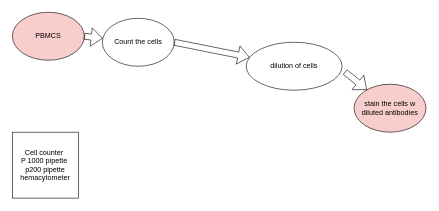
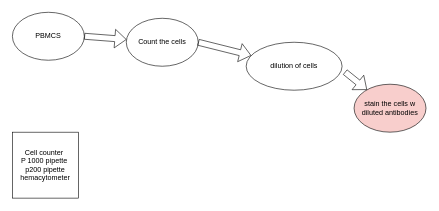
  <mxCell id="0" />
  <mxCell id="1" parent="0" />
- <mxCell id="2" value="PBMCS" style="ellipse;whiteSpace=wrap;html=1;fillColor=#f8cecc;" vertex="1" parent="1"><mxGeometry x="20" y="20" width="120" height="80" as="geometry" /></mxCell>
+ <mxCell id="2" value="PBMCS" style="ellipse;whiteSpace=wrap;html=1;" vertex="1" parent="1"><mxGeometry x="20" y="20" width="120" height="80" as="geometry" /></mxCell>
  <mxCell id="3" value="" style="shape=flexArrow;endArrow=classic;html=1;rounded=0;" edge="1" parent="1" target="4"><mxGeometry width="50" height="50" relative="1" as="geometry"><mxPoint x="140" y="60" as="sourcePoint" /><mxPoint x="210" y="70" as="targetPoint" /></mxGeometry></mxCell>
- <mxCell id="4" value="Count the cells" style="ellipse;whiteSpace=wrap;html=1;" vertex="1" parent="1"><mxGeometry x="170" y="30" width="120" height="80" as="geometry" /></mxCell>
+ <mxCell id="4" value="Count the cells" style="ellipse;whiteSpace=wrap;html=1;" vertex="1" parent="1"><mxGeometry x="210" y="30" width="120" height="80" as="geometry" /></mxCell>
  <mxCell id="5" value="" style="shape=flexArrow;endArrow=classic;html=1;rounded=0;exitX=1;exitY=0.5;exitDx=0;exitDy=0;" edge="1" parent="1" source="4" target="6"><mxGeometry width="50" height="50" relative="1" as="geometry"><mxPoint x="340" y="200" as="sourcePoint" /><mxPoint x="390" y="80" as="targetPoint" /></mxGeometry></mxCell>
  <mxCell id="6" value="dilution of cells" style="ellipse;whiteSpace=wrap;html=1;" vertex="1" parent="1"><mxGeometry x="410" y="70" width="160" height="80" as="geometry" /></mxCell>
  <mxCell id="7" value="" style="shape=flexArrow;endArrow=classic;html=1;rounded=0;exitX=1.03;exitY=0.62;exitDx=0;exitDy=0;exitPerimeter=0;" edge="1" parent="1" source="6" target="8"><mxGeometry width="50" height="50" relative="1" as="geometry"><mxPoint x="340" y="200" as="sourcePoint" /><mxPoint x="600" y="160" as="targetPoint" /></mxGeometry></mxCell>
  <mxCell id="8" value="stain the cells w diluted antibodies" style="ellipse;whiteSpace=wrap;html=1;fillColor=#f8cecc;" vertex="1" parent="1"><mxGeometry x="590" y="140" width="120" height="80" as="geometry" /></mxCell>
  <mxCell id="9" value="Cell counter&amp;nbsp;&lt;br&gt;P 1000 pipette&amp;nbsp;&lt;br&gt;p200 pipette&lt;br&gt;hemacytometer" style="whiteSpace=wrap;html=1;aspect=fixed;" vertex="1" parent="1"><mxGeometry x="20" y="220" width="110" height="110" as="geometry" /></mxCell>
